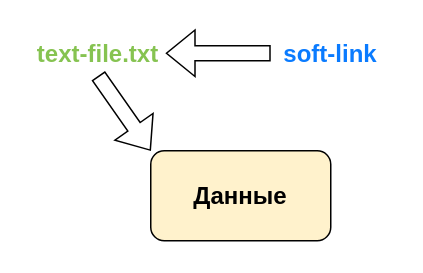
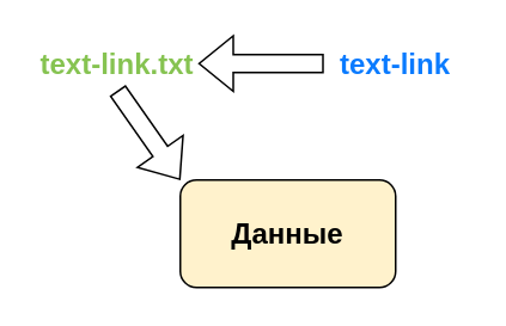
  <mxCell id="0" />
  <mxCell id="1" parent="0" />
- <mxCell id="2" value="&lt;font color=&quot;#86c351&quot; style=&quot;font-size: 16px;&quot;&gt;&lt;b&gt;text-file.txt&lt;/b&gt;&lt;/font&gt;" style="text;html=1;strokeColor=none;fillColor=none;align=center;verticalAlign=middle;whiteSpace=wrap;rounded=0;" parent="1" vertex="1"><mxGeometry x="20" y="20" width="90" height="30" as="geometry" /></mxCell>
- <mxCell id="3" value="&lt;font color=&quot;#0a7bff&quot; style=&quot;font-size: 16px;&quot;&gt;&lt;b&gt;soft-link&lt;/b&gt;&lt;/font&gt;" style="text;html=1;strokeColor=none;fillColor=none;align=center;verticalAlign=middle;whiteSpace=wrap;rounded=0;" parent="1" vertex="1"><mxGeometry x="180" y="20" width="80" height="30" as="geometry" /></mxCell>
+ <mxCell id="2" value="&lt;font color=&quot;#86c351&quot; style=&quot;font-size: 16px;&quot;&gt;&lt;b&gt;text-link.txt&lt;/b&gt;&lt;/font&gt;" style="text;html=1;strokeColor=none;fillColor=none;align=center;verticalAlign=middle;whiteSpace=wrap;rounded=0;" parent="1" vertex="1"><mxGeometry x="20" y="20" width="90" height="30" as="geometry" /></mxCell>
+ <mxCell id="3" value="&lt;font color=&quot;#0a7bff&quot; style=&quot;font-size: 16px;&quot;&gt;&lt;b&gt;text-link&lt;/b&gt;&lt;/font&gt;" style="text;html=1;strokeColor=none;fillColor=none;align=center;verticalAlign=middle;whiteSpace=wrap;rounded=0;" parent="1" vertex="1"><mxGeometry x="180" y="20" width="80" height="30" as="geometry" /></mxCell>
  <mxCell id="4" value="" style="shape=flexArrow;endArrow=classic;html=1;rounded=0;exitX=0;exitY=0.5;exitDx=0;exitDy=0;entryX=1;entryY=0.5;entryDx=0;entryDy=0;" parent="1" source="3" target="2" edge="1"><mxGeometry width="50" height="50" relative="1" as="geometry"><mxPoint x="370" y="280" as="sourcePoint" /><mxPoint x="420" y="230" as="targetPoint" /></mxGeometry></mxCell>
  <mxCell id="5" value="" style="shape=flexArrow;endArrow=classic;html=1;rounded=0;exitX=0.5;exitY=1;exitDx=0;exitDy=0;entryX=0;entryY=0;entryDx=0;entryDy=0;" parent="1" source="2" target="6" edge="1"><mxGeometry width="50" height="50" relative="1" as="geometry"><mxPoint x="370" y="280" as="sourcePoint" /><mxPoint x="140" y="100" as="targetPoint" /></mxGeometry></mxCell>
  <mxCell id="6" value="&lt;font color=&quot;#000000&quot; style=&quot;font-size: 16px;&quot;&gt;&lt;b&gt;Данные&lt;/b&gt;&lt;/font&gt;" style="rounded=1;whiteSpace=wrap;html=1;fillColor=#fff2cc;" vertex="1" parent="1"><mxGeometry x="100" y="100" width="120" height="60" as="geometry" /></mxCell>
